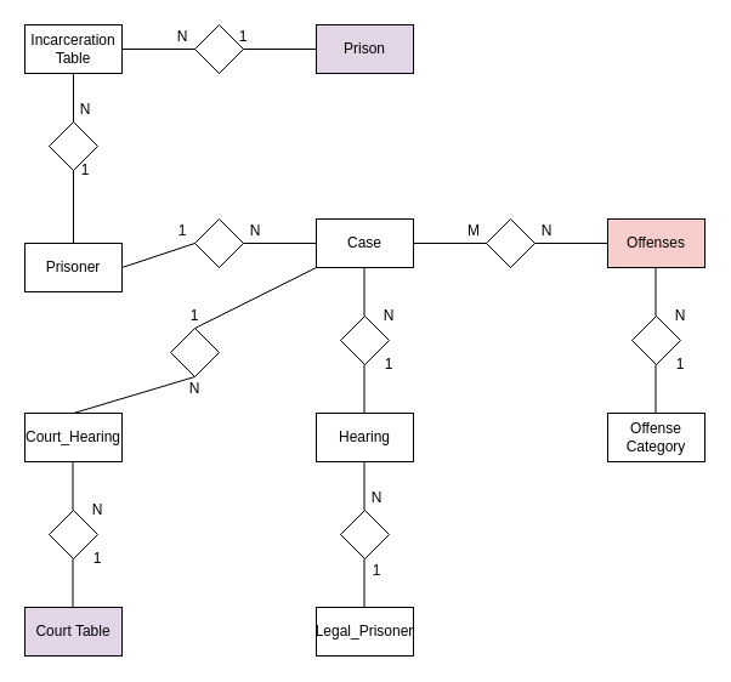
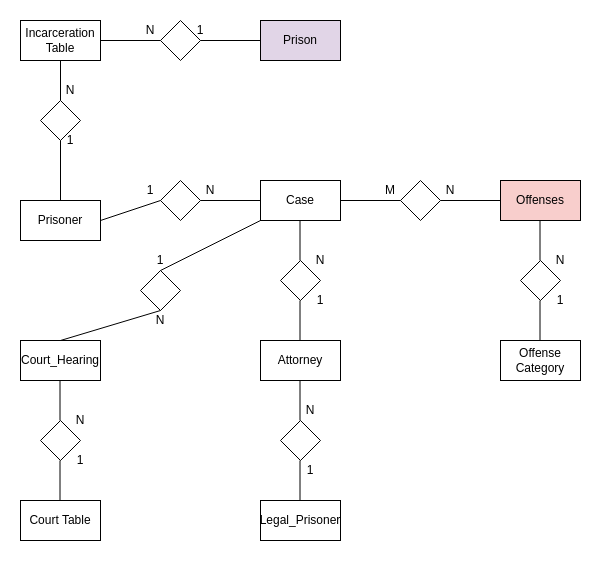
  <mxCell id="0" />
  <mxCell id="1" parent="0" />
  <mxCell id="2" value="Prisoner" style="rounded=0;whiteSpace=wrap;html=1;" vertex="1" parent="1"><mxGeometry x="20" y="200" width="80" height="40" as="geometry" /></mxCell>
  <mxCell id="3" value="Incarceration Table" style="rounded=0;whiteSpace=wrap;html=1;" vertex="1" parent="1"><mxGeometry x="20" y="20" width="80" height="40" as="geometry" /></mxCell>
  <mxCell id="4" value="Case" style="rounded=0;whiteSpace=wrap;html=1;" vertex="1" parent="1"><mxGeometry x="260" y="180" width="80" height="40" as="geometry" /></mxCell>
  <mxCell id="5" value="Offenses" style="rounded=0;whiteSpace=wrap;html=1;fillColor=#f8cecc;" vertex="1" parent="1"><mxGeometry x="500" y="180" width="80" height="40" as="geometry" /></mxCell>
  <mxCell id="6" value="Legal_Prisoner" style="rounded=0;whiteSpace=wrap;html=1;" vertex="1" parent="1"><mxGeometry x="260" y="500" width="80" height="40" as="geometry" /></mxCell>
  <mxCell id="7" value="Court_Hearing" style="rounded=0;whiteSpace=wrap;html=1;" vertex="1" parent="1"><mxGeometry x="20" y="340" width="80" height="40" as="geometry" /></mxCell>
- <mxCell id="8" value="Hearing" style="rounded=0;whiteSpace=wrap;html=1;" vertex="1" parent="1"><mxGeometry x="260" y="340" width="80" height="40" as="geometry" /></mxCell>
+ <mxCell id="8" value="Attorney" style="rounded=0;whiteSpace=wrap;html=1;" vertex="1" parent="1"><mxGeometry x="260" y="340" width="80" height="40" as="geometry" /></mxCell>
  <mxCell id="9" value="" style="rhombus;whiteSpace=wrap;html=1;" vertex="1" parent="1"><mxGeometry x="40" y="100" width="40" height="40" as="geometry" /></mxCell>
  <mxCell id="10" value="" style="endArrow=none;html=1;exitX=0.5;exitY=0;exitDx=0;exitDy=0;entryX=0.5;entryY=1;entryDx=0;entryDy=0;" edge="1" parent="1" source="2" target="9"><mxGeometry width="50" height="50" relative="1" as="geometry"><mxPoint x="270" y="320" as="sourcePoint" /><mxPoint x="320" y="270" as="targetPoint" /></mxGeometry></mxCell>
  <mxCell id="11" value="" style="endArrow=none;html=1;exitX=0.5;exitY=0;exitDx=0;exitDy=0;entryX=0.5;entryY=1;entryDx=0;entryDy=0;" edge="1" parent="1" source="9" target="3"><mxGeometry width="50" height="50" relative="1" as="geometry"><mxPoint x="270" y="320" as="sourcePoint" /><mxPoint x="320" y="270" as="targetPoint" /></mxGeometry></mxCell>
  <mxCell id="12" value="" style="rhombus;whiteSpace=wrap;html=1;" vertex="1" parent="1"><mxGeometry x="160" y="180" width="40" height="40" as="geometry" /></mxCell>
  <mxCell id="13" value="" style="endArrow=none;html=1;exitX=1;exitY=0.5;exitDx=0;exitDy=0;entryX=0;entryY=0.5;entryDx=0;entryDy=0;" edge="1" parent="1" source="2" target="12"><mxGeometry width="50" height="50" relative="1" as="geometry"><mxPoint x="270" y="320" as="sourcePoint" /><mxPoint x="320" y="270" as="targetPoint" /></mxGeometry></mxCell>
  <mxCell id="14" value="" style="rhombus;whiteSpace=wrap;html=1;" vertex="1" parent="1"><mxGeometry x="140" y="270" width="40" height="40" as="geometry" /></mxCell>
  <mxCell id="15" value="" style="rhombus;whiteSpace=wrap;html=1;" vertex="1" parent="1"><mxGeometry x="400" y="180" width="40" height="40" as="geometry" /></mxCell>
  <mxCell id="16" value="" style="rhombus;whiteSpace=wrap;html=1;" vertex="1" parent="1"><mxGeometry x="280" y="420" width="40" height="40" as="geometry" /></mxCell>
  <mxCell id="17" value="" style="rhombus;whiteSpace=wrap;html=1;" vertex="1" parent="1"><mxGeometry x="280" y="260" width="40" height="40" as="geometry" /></mxCell>
  <mxCell id="18" value="" style="endArrow=none;html=1;exitX=0;exitY=0.5;exitDx=0;exitDy=0;entryX=1;entryY=0.5;entryDx=0;entryDy=0;" edge="1" parent="1" source="4" target="12"><mxGeometry width="50" height="50" relative="1" as="geometry"><mxPoint x="110" y="210" as="sourcePoint" /><mxPoint x="170" y="210" as="targetPoint" /></mxGeometry></mxCell>
  <mxCell id="19" value="" style="endArrow=none;html=1;exitX=0.5;exitY=0;exitDx=0;exitDy=0;entryX=0.5;entryY=1;entryDx=0;entryDy=0;" edge="1" parent="1" source="7" target="14"><mxGeometry width="50" height="50" relative="1" as="geometry"><mxPoint x="270" y="220" as="sourcePoint" /><mxPoint x="320" y="170" as="targetPoint" /></mxGeometry></mxCell>
  <mxCell id="20" value="" style="endArrow=none;html=1;exitX=0.5;exitY=0;exitDx=0;exitDy=0;entryX=0;entryY=1;entryDx=0;entryDy=0;" edge="1" parent="1" source="14" target="4"><mxGeometry width="50" height="50" relative="1" as="geometry"><mxPoint x="270" y="220" as="sourcePoint" /><mxPoint x="320" y="170" as="targetPoint" /></mxGeometry></mxCell>
  <mxCell id="21" value="" style="endArrow=none;html=1;exitX=0.5;exitY=0;exitDx=0;exitDy=0;entryX=0.5;entryY=1;entryDx=0;entryDy=0;" edge="1" parent="1"><mxGeometry width="50" height="50" relative="1" as="geometry"><mxPoint x="299.5" y="340" as="sourcePoint" /><mxPoint x="299.5" y="300" as="targetPoint" /></mxGeometry></mxCell>
  <mxCell id="22" value="" style="endArrow=none;html=1;exitX=0.5;exitY=0;exitDx=0;exitDy=0;entryX=0.5;entryY=1;entryDx=0;entryDy=0;" edge="1" parent="1"><mxGeometry width="50" height="50" relative="1" as="geometry"><mxPoint x="299.5" y="260" as="sourcePoint" /><mxPoint x="299.5" y="220" as="targetPoint" /></mxGeometry></mxCell>
  <mxCell id="23" value="" style="endArrow=none;html=1;exitX=0.5;exitY=0;exitDx=0;exitDy=0;entryX=0.5;entryY=1;entryDx=0;entryDy=0;" edge="1" parent="1"><mxGeometry width="50" height="50" relative="1" as="geometry"><mxPoint x="299.5" y="420" as="sourcePoint" /><mxPoint x="299.5" y="380" as="targetPoint" /></mxGeometry></mxCell>
  <mxCell id="24" value="" style="endArrow=none;html=1;exitX=0.5;exitY=0;exitDx=0;exitDy=0;entryX=0.5;entryY=1;entryDx=0;entryDy=0;" edge="1" parent="1"><mxGeometry width="50" height="50" relative="1" as="geometry"><mxPoint x="299.5" y="500" as="sourcePoint" /><mxPoint x="299.5" y="460" as="targetPoint" /></mxGeometry></mxCell>
  <mxCell id="25" value="" style="endArrow=none;html=1;exitX=1;exitY=0.5;exitDx=0;exitDy=0;entryX=0;entryY=0.5;entryDx=0;entryDy=0;" edge="1" parent="1" source="4" target="15"><mxGeometry width="50" height="50" relative="1" as="geometry"><mxPoint x="120" y="400" as="sourcePoint" /><mxPoint x="250" y="330" as="targetPoint" /></mxGeometry></mxCell>
  <mxCell id="26" value="" style="endArrow=none;html=1;exitX=0;exitY=0.5;exitDx=0;exitDy=0;entryX=0.5;entryY=1;entryDx=0;entryDy=0;" edge="1" parent="1" source="5"><mxGeometry width="50" height="50" relative="1" as="geometry"><mxPoint x="440" y="240" as="sourcePoint" /><mxPoint x="440" y="200" as="targetPoint" /></mxGeometry></mxCell>
  <mxCell id="27" value="1" style="text;html=1;strokeColor=none;fillColor=none;align=center;verticalAlign=middle;whiteSpace=wrap;rounded=0;" vertex="1" parent="1"><mxGeometry x="140" y="250" width="40" height="20" as="geometry" /></mxCell>
  <mxCell id="28" value="N" style="text;html=1;strokeColor=none;fillColor=none;align=center;verticalAlign=middle;whiteSpace=wrap;rounded=0;" vertex="1" parent="1"><mxGeometry x="140" y="310" width="40" height="20" as="geometry" /></mxCell>
  <mxCell id="29" value="1" style="text;html=1;strokeColor=none;fillColor=none;align=center;verticalAlign=middle;whiteSpace=wrap;rounded=0;" vertex="1" parent="1"><mxGeometry x="130" y="180" width="40" height="20" as="geometry" /></mxCell>
  <mxCell id="30" value="N" style="text;html=1;strokeColor=none;fillColor=none;align=center;verticalAlign=middle;whiteSpace=wrap;rounded=0;" vertex="1" parent="1"><mxGeometry x="190" y="180" width="40" height="20" as="geometry" /></mxCell>
  <mxCell id="31" value="M" style="text;html=1;strokeColor=none;fillColor=none;align=center;verticalAlign=middle;whiteSpace=wrap;rounded=0;" vertex="1" parent="1"><mxGeometry x="370" y="180" width="40" height="20" as="geometry" /></mxCell>
  <mxCell id="32" value="N" style="text;html=1;strokeColor=none;fillColor=none;align=center;verticalAlign=middle;whiteSpace=wrap;rounded=0;" vertex="1" parent="1"><mxGeometry x="430" y="180" width="40" height="20" as="geometry" /></mxCell>
  <mxCell id="33" value="1" style="text;html=1;strokeColor=none;fillColor=none;align=center;verticalAlign=middle;whiteSpace=wrap;rounded=0;" vertex="1" parent="1"><mxGeometry x="300" y="290" width="40" height="20" as="geometry" /></mxCell>
  <mxCell id="34" value="N" style="text;html=1;strokeColor=none;fillColor=none;align=center;verticalAlign=middle;whiteSpace=wrap;rounded=0;" vertex="1" parent="1"><mxGeometry x="300" y="250" width="40" height="20" as="geometry" /></mxCell>
  <mxCell id="35" value="1" style="text;html=1;strokeColor=none;fillColor=none;align=center;verticalAlign=middle;whiteSpace=wrap;rounded=0;" vertex="1" parent="1"><mxGeometry x="290" y="460" width="40" height="20" as="geometry" /></mxCell>
  <mxCell id="36" value="N" style="text;html=1;strokeColor=none;fillColor=none;align=center;verticalAlign=middle;whiteSpace=wrap;rounded=0;" vertex="1" parent="1"><mxGeometry x="290" y="400" width="40" height="20" as="geometry" /></mxCell>
  <mxCell id="37" value="Offense Category" style="rounded=0;whiteSpace=wrap;html=1;" vertex="1" parent="1"><mxGeometry x="500" y="340" width="80" height="40" as="geometry" /></mxCell>
- <mxCell id="38" value="Court Table" style="rounded=0;whiteSpace=wrap;html=1;fillColor=#e1d5e7;" vertex="1" parent="1"><mxGeometry x="20" y="500" width="80" height="40" as="geometry" /></mxCell>
+ <mxCell id="38" value="Court Table" style="rounded=0;whiteSpace=wrap;html=1;" vertex="1" parent="1"><mxGeometry x="20" y="500" width="80" height="40" as="geometry" /></mxCell>
  <mxCell id="39" value="Prison" style="rounded=0;whiteSpace=wrap;html=1;fillColor=#e1d5e7;" vertex="1" parent="1"><mxGeometry x="260" y="20" width="80" height="40" as="geometry" /></mxCell>
  <mxCell id="40" value="" style="rhombus;whiteSpace=wrap;html=1;" vertex="1" parent="1"><mxGeometry x="520" y="260" width="40" height="40" as="geometry" /></mxCell>
  <mxCell id="41" value="" style="endArrow=none;html=1;exitX=0.5;exitY=0;exitDx=0;exitDy=0;entryX=0.5;entryY=1;entryDx=0;entryDy=0;" edge="1" parent="1"><mxGeometry width="50" height="50" relative="1" as="geometry"><mxPoint x="539.5" y="340" as="sourcePoint" /><mxPoint x="539.5" y="300" as="targetPoint" /></mxGeometry></mxCell>
  <mxCell id="42" value="" style="endArrow=none;html=1;exitX=0.5;exitY=0;exitDx=0;exitDy=0;entryX=0.5;entryY=1;entryDx=0;entryDy=0;" edge="1" parent="1"><mxGeometry width="50" height="50" relative="1" as="geometry"><mxPoint x="539.5" y="260" as="sourcePoint" /><mxPoint x="539.5" y="220" as="targetPoint" /></mxGeometry></mxCell>
  <mxCell id="43" value="" style="rhombus;whiteSpace=wrap;html=1;" vertex="1" parent="1"><mxGeometry x="40" y="420" width="40" height="40" as="geometry" /></mxCell>
  <mxCell id="44" value="" style="endArrow=none;html=1;exitX=0.5;exitY=0;exitDx=0;exitDy=0;entryX=0.5;entryY=1;entryDx=0;entryDy=0;" edge="1" parent="1"><mxGeometry width="50" height="50" relative="1" as="geometry"><mxPoint x="59.5" y="500" as="sourcePoint" /><mxPoint x="59.5" y="460" as="targetPoint" /></mxGeometry></mxCell>
  <mxCell id="45" value="" style="endArrow=none;html=1;exitX=0.5;exitY=0;exitDx=0;exitDy=0;entryX=0.5;entryY=1;entryDx=0;entryDy=0;" edge="1" parent="1"><mxGeometry width="50" height="50" relative="1" as="geometry"><mxPoint x="59.5" y="420" as="sourcePoint" /><mxPoint x="59.5" y="380" as="targetPoint" /></mxGeometry></mxCell>
  <mxCell id="46" value="1" style="text;html=1;strokeColor=none;fillColor=none;align=center;verticalAlign=middle;whiteSpace=wrap;rounded=0;" vertex="1" parent="1"><mxGeometry x="540" y="290" width="40" height="20" as="geometry" /></mxCell>
  <mxCell id="47" value="N" style="text;html=1;strokeColor=none;fillColor=none;align=center;verticalAlign=middle;whiteSpace=wrap;rounded=0;" vertex="1" parent="1"><mxGeometry x="540" y="250" width="40" height="20" as="geometry" /></mxCell>
  <mxCell id="48" value="1" style="text;html=1;strokeColor=none;fillColor=none;align=center;verticalAlign=middle;whiteSpace=wrap;rounded=0;" vertex="1" parent="1"><mxGeometry x="60" y="450" width="40" height="20" as="geometry" /></mxCell>
  <mxCell id="49" value="N" style="text;html=1;strokeColor=none;fillColor=none;align=center;verticalAlign=middle;whiteSpace=wrap;rounded=0;" vertex="1" parent="1"><mxGeometry x="60" y="410" width="40" height="20" as="geometry" /></mxCell>
  <mxCell id="50" value="" style="rhombus;whiteSpace=wrap;html=1;" vertex="1" parent="1"><mxGeometry x="160" y="20" width="40" height="40" as="geometry" /></mxCell>
  <mxCell id="51" value="" style="endArrow=none;html=1;exitX=1;exitY=0.5;exitDx=0;exitDy=0;entryX=0;entryY=0.5;entryDx=0;entryDy=0;" edge="1" parent="1" target="50"><mxGeometry width="50" height="50" relative="1" as="geometry"><mxPoint x="100" y="40" as="sourcePoint" /><mxPoint x="320" y="110" as="targetPoint" /></mxGeometry></mxCell>
  <mxCell id="52" value="" style="endArrow=none;html=1;exitX=0;exitY=0.5;exitDx=0;exitDy=0;entryX=1;entryY=0.5;entryDx=0;entryDy=0;" edge="1" parent="1" target="50"><mxGeometry width="50" height="50" relative="1" as="geometry"><mxPoint x="260" y="40" as="sourcePoint" /><mxPoint x="170" y="50" as="targetPoint" /></mxGeometry></mxCell>
  <mxCell id="53" value="1" style="text;html=1;strokeColor=none;fillColor=none;align=center;verticalAlign=middle;whiteSpace=wrap;rounded=0;" vertex="1" parent="1"><mxGeometry x="180" y="20" width="40" height="20" as="geometry" /></mxCell>
  <mxCell id="54" value="1" style="text;html=1;strokeColor=none;fillColor=none;align=center;verticalAlign=middle;whiteSpace=wrap;rounded=0;" vertex="1" parent="1"><mxGeometry x="50" y="130" width="40" height="20" as="geometry" /></mxCell>
  <mxCell id="55" value="N" style="text;html=1;strokeColor=none;fillColor=none;align=center;verticalAlign=middle;whiteSpace=wrap;rounded=0;" vertex="1" parent="1"><mxGeometry x="50" y="80" width="40" height="20" as="geometry" /></mxCell>
  <mxCell id="56" value="N" style="text;html=1;strokeColor=none;fillColor=none;align=center;verticalAlign=middle;whiteSpace=wrap;rounded=0;" vertex="1" parent="1"><mxGeometry x="130" y="20" width="40" height="20" as="geometry" /></mxCell>
